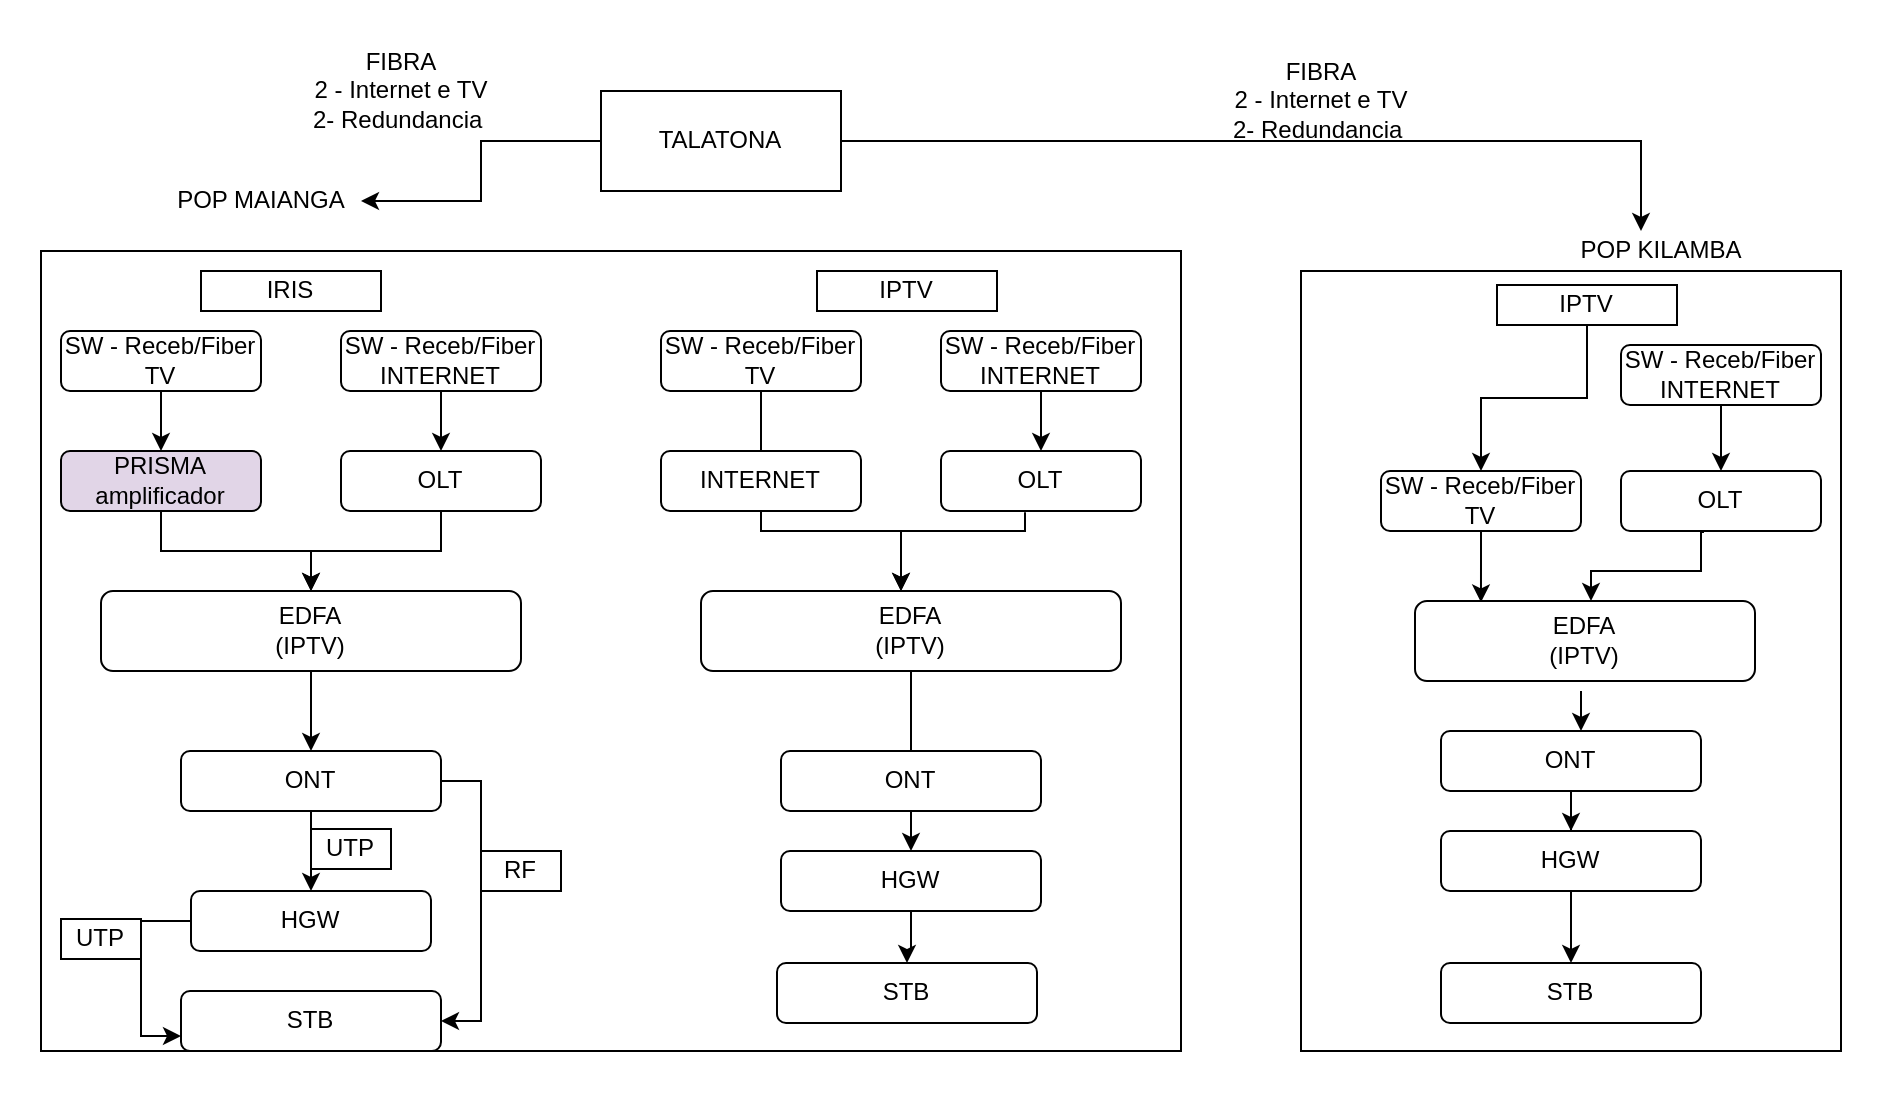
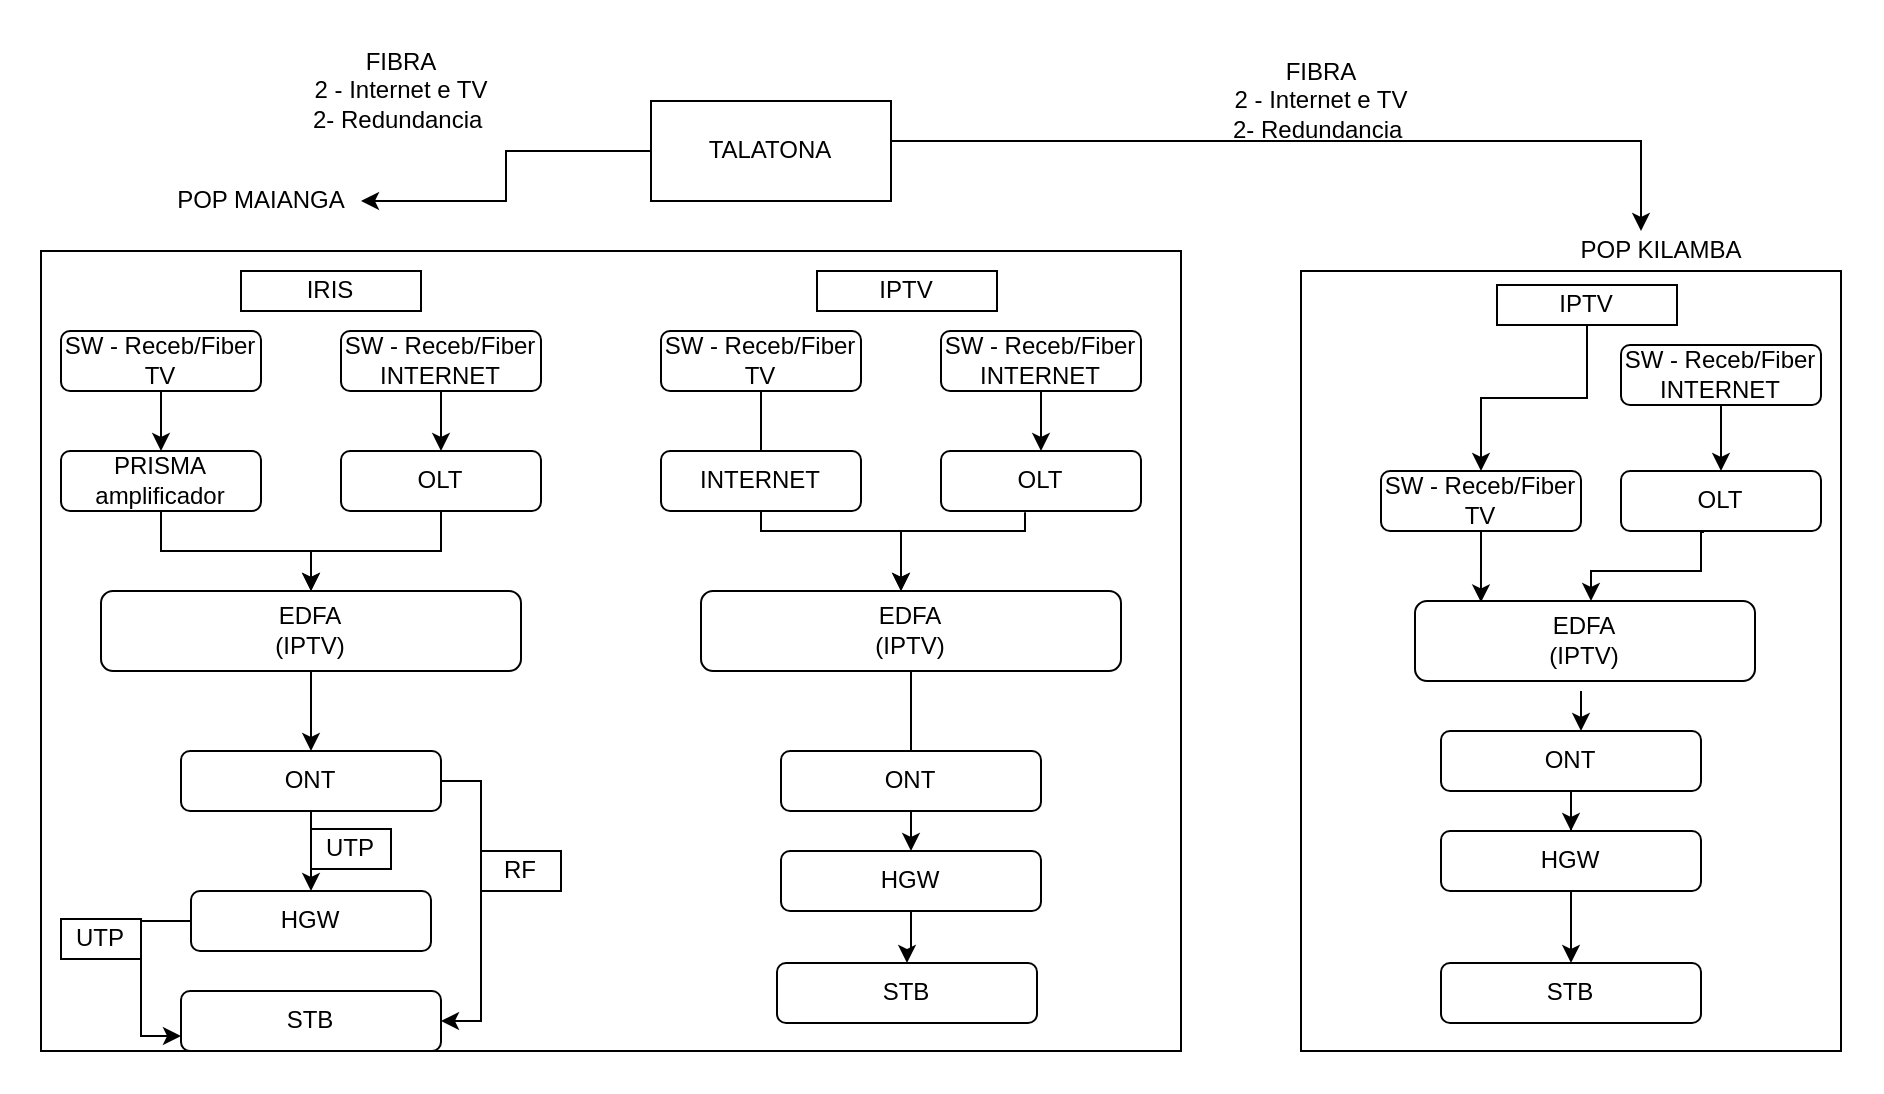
  <mxCell id="0" />
  <mxCell id="1" parent="0" />
  <mxCell id="2" value="" style="edgeStyle=orthogonalEdgeStyle;rounded=0;orthogonalLoop=1;jettySize=auto;html=1;" edge="1" parent="1" source="4" target="6"><mxGeometry relative="1" as="geometry"><mxPoint x="200" y="70" as="targetPoint" /></mxGeometry></mxCell>
  <mxCell id="3" value="" style="edgeStyle=orthogonalEdgeStyle;rounded=0;orthogonalLoop=1;jettySize=auto;html=1;" edge="1" parent="1" source="4"><mxGeometry relative="1" as="geometry"><mxPoint x="820" y="115" as="targetPoint" /><Array as="points"><mxPoint x="820" y="70" /><mxPoint x="820" y="114" /></Array></mxGeometry></mxCell>
- <mxCell id="4" value="TALATONA" style="whiteSpace=wrap;html=1;" vertex="1" parent="1"><mxGeometry x="300" y="45" width="120" height="50" as="geometry" /></mxCell>
+ <mxCell id="4" value="TALATONA" style="whiteSpace=wrap;html=1;" vertex="1" parent="1"><mxGeometry x="325" y="50" width="120" height="50" as="geometry" /></mxCell>
  <mxCell id="5" value="" style="whiteSpace=wrap;html=1;" vertex="1" parent="1"><mxGeometry x="20" y="125" width="570" height="400" as="geometry" /></mxCell>
  <mxCell id="6" value="POP MAIANGA" style="text;html=1;align=center;verticalAlign=middle;resizable=0;points=[];autosize=1;strokeColor=none;fillColor=none;" vertex="1" parent="1"><mxGeometry x="80" y="90" width="100" height="20" as="geometry" /></mxCell>
  <mxCell id="7" value="" style="whiteSpace=wrap;html=1;" vertex="1" parent="1"><mxGeometry x="650" y="135" width="270" height="390" as="geometry" /></mxCell>
  <mxCell id="8" value="POP KILAMBA" style="text;html=1;align=center;verticalAlign=middle;resizable=0;points=[];autosize=1;strokeColor=none;fillColor=none;" vertex="1" parent="1"><mxGeometry x="780" y="115" width="100" height="20" as="geometry" /></mxCell>
  <mxCell id="9" value="FIBRA&lt;br&gt;2 - Internet e TV&lt;br&gt;2- Redundancia&amp;nbsp;" style="text;html=1;align=center;verticalAlign=middle;resizable=0;points=[];autosize=1;strokeColor=none;fillColor=none;" vertex="1" parent="1"><mxGeometry x="150" y="20" width="100" height="50" as="geometry" /></mxCell>
  <mxCell id="10" value="" style="edgeStyle=orthogonalEdgeStyle;rounded=0;orthogonalLoop=1;jettySize=auto;html=1;" edge="1" parent="1" source="11" target="14"><mxGeometry relative="1" as="geometry" /></mxCell>
  <mxCell id="11" value="SW - Receb/Fiber&lt;br&gt;TV" style="rounded=1;whiteSpace=wrap;html=1;" vertex="1" parent="1"><mxGeometry x="30" y="165" width="100" height="30" as="geometry" /></mxCell>
  <mxCell id="12" value="FIBRA&lt;br&gt;2 - Internet e TV&lt;br&gt;2- Redundancia&amp;nbsp;" style="text;html=1;align=center;verticalAlign=middle;resizable=0;points=[];autosize=1;strokeColor=none;fillColor=none;" vertex="1" parent="1"><mxGeometry x="610" y="25" width="100" height="50" as="geometry" /></mxCell>
  <mxCell id="13" value="" style="edgeStyle=orthogonalEdgeStyle;rounded=0;orthogonalLoop=1;jettySize=auto;html=1;" edge="1" parent="1" source="14" target="16"><mxGeometry relative="1" as="geometry" /></mxCell>
- <mxCell id="14" value="PRISMA&lt;br&gt;amplificador" style="rounded=1;whiteSpace=wrap;html=1;fillColor=#e1d5e7;" vertex="1" parent="1"><mxGeometry x="30" y="225" width="100" height="30" as="geometry" /></mxCell>
+ <mxCell id="14" value="PRISMA&lt;br&gt;amplificador" style="rounded=1;whiteSpace=wrap;html=1;" vertex="1" parent="1"><mxGeometry x="30" y="225" width="100" height="30" as="geometry" /></mxCell>
  <mxCell id="15" value="" style="edgeStyle=orthogonalEdgeStyle;rounded=0;orthogonalLoop=1;jettySize=auto;html=1;" edge="1" parent="1" source="16" target="23"><mxGeometry relative="1" as="geometry" /></mxCell>
  <mxCell id="16" value="EDFA&lt;br&gt;(IPTV)" style="rounded=1;whiteSpace=wrap;html=1;" vertex="1" parent="1"><mxGeometry x="50" y="295" width="210" height="40" as="geometry" /></mxCell>
  <mxCell id="17" value="" style="edgeStyle=orthogonalEdgeStyle;rounded=0;orthogonalLoop=1;jettySize=auto;html=1;" edge="1" parent="1" source="18" target="16"><mxGeometry relative="1" as="geometry" /></mxCell>
  <mxCell id="18" value="OLT" style="rounded=1;whiteSpace=wrap;html=1;" vertex="1" parent="1"><mxGeometry x="170" y="225" width="100" height="30" as="geometry" /></mxCell>
  <mxCell id="19" value="" style="edgeStyle=orthogonalEdgeStyle;rounded=0;orthogonalLoop=1;jettySize=auto;html=1;" edge="1" parent="1" source="20"><mxGeometry relative="1" as="geometry"><mxPoint x="220" y="225" as="targetPoint" /></mxGeometry></mxCell>
  <mxCell id="20" value="SW - Receb/Fiber&lt;br&gt;INTERNET" style="rounded=1;whiteSpace=wrap;html=1;" vertex="1" parent="1"><mxGeometry x="170" y="165" width="100" height="30" as="geometry" /></mxCell>
  <mxCell id="21" value="" style="edgeStyle=orthogonalEdgeStyle;rounded=0;orthogonalLoop=1;jettySize=auto;html=1;entryX=0.5;entryY=0;entryDx=0;entryDy=0;" edge="1" parent="1" source="23" target="26"><mxGeometry relative="1" as="geometry"><mxPoint x="155" y="425" as="targetPoint" /></mxGeometry></mxCell>
  <mxCell id="22" value="" style="edgeStyle=orthogonalEdgeStyle;rounded=0;orthogonalLoop=1;jettySize=auto;html=1;entryX=1;entryY=0.5;entryDx=0;entryDy=0;" edge="1" parent="1" source="23" target="24"><mxGeometry relative="1" as="geometry"><mxPoint x="300" y="390" as="targetPoint" /><Array as="points"><mxPoint x="240" y="390" /><mxPoint x="240" y="510" /></Array></mxGeometry></mxCell>
  <mxCell id="23" value="ONT" style="rounded=1;whiteSpace=wrap;html=1;" vertex="1" parent="1"><mxGeometry x="90" y="375" width="130" height="30" as="geometry" /></mxCell>
  <mxCell id="24" value="STB" style="rounded=1;whiteSpace=wrap;html=1;" vertex="1" parent="1"><mxGeometry x="90" y="495" width="130" height="30" as="geometry" /></mxCell>
  <mxCell id="25" style="edgeStyle=orthogonalEdgeStyle;rounded=0;orthogonalLoop=1;jettySize=auto;html=1;entryX=0;entryY=0.75;entryDx=0;entryDy=0;exitX=0;exitY=0.5;exitDx=0;exitDy=0;" edge="1" parent="1" source="26" target="24"><mxGeometry relative="1" as="geometry"><Array as="points"><mxPoint x="70" y="460" /><mxPoint x="70" y="518" /></Array></mxGeometry></mxCell>
  <mxCell id="26" value="HGW" style="rounded=1;whiteSpace=wrap;html=1;" vertex="1" parent="1"><mxGeometry x="95" y="445" width="120" height="30" as="geometry" /></mxCell>
  <mxCell id="27" value="" style="edgeStyle=orthogonalEdgeStyle;rounded=0;orthogonalLoop=1;jettySize=auto;html=1;" edge="1" parent="1" source="28" target="31"><mxGeometry relative="1" as="geometry"><Array as="points"><mxPoint x="380" y="265" /><mxPoint x="450" y="265" /></Array></mxGeometry></mxCell>
  <mxCell id="28" value="SW - Receb/Fiber&lt;br&gt;TV" style="rounded=1;whiteSpace=wrap;html=1;" vertex="1" parent="1"><mxGeometry x="330" y="165" width="100" height="30" as="geometry" /></mxCell>
  <mxCell id="29" value="INTERNET" style="rounded=1;whiteSpace=wrap;html=1;" vertex="1" parent="1"><mxGeometry x="330" y="225" width="100" height="30" as="geometry" /></mxCell>
  <mxCell id="30" value="" style="edgeStyle=orthogonalEdgeStyle;rounded=0;orthogonalLoop=1;jettySize=auto;html=1;" edge="1" parent="1" source="31" target="39"><mxGeometry relative="1" as="geometry" /></mxCell>
  <mxCell id="31" value="EDFA&lt;br&gt;(IPTV)" style="rounded=1;whiteSpace=wrap;html=1;" vertex="1" parent="1"><mxGeometry x="350" y="295" width="210" height="40" as="geometry" /></mxCell>
  <mxCell id="32" value="" style="edgeStyle=orthogonalEdgeStyle;rounded=0;orthogonalLoop=1;jettySize=auto;html=1;exitX=0.42;exitY=1.022;exitDx=0;exitDy=0;exitPerimeter=0;" edge="1" parent="1" source="33"><mxGeometry relative="1" as="geometry"><mxPoint x="450" y="295" as="targetPoint" /><Array as="points"><mxPoint x="512" y="265" /><mxPoint x="450" y="265" /></Array></mxGeometry></mxCell>
  <mxCell id="33" value="OLT" style="rounded=1;whiteSpace=wrap;html=1;" vertex="1" parent="1"><mxGeometry x="470" y="225" width="100" height="30" as="geometry" /></mxCell>
  <mxCell id="34" value="" style="edgeStyle=orthogonalEdgeStyle;rounded=0;orthogonalLoop=1;jettySize=auto;html=1;" edge="1" parent="1" source="35" target="33"><mxGeometry relative="1" as="geometry" /></mxCell>
  <mxCell id="35" value="SW - Receb/Fiber&lt;br&gt;INTERNET" style="rounded=1;whiteSpace=wrap;html=1;" vertex="1" parent="1"><mxGeometry x="470" y="165" width="100" height="30" as="geometry" /></mxCell>
  <mxCell id="36" value="ONT" style="rounded=1;whiteSpace=wrap;html=1;" vertex="1" parent="1"><mxGeometry x="390" y="375" width="130" height="30" as="geometry" /></mxCell>
  <mxCell id="37" value="STB" style="rounded=1;whiteSpace=wrap;html=1;" vertex="1" parent="1"><mxGeometry x="388" y="481" width="130" height="30" as="geometry" /></mxCell>
  <mxCell id="38" value="" style="edgeStyle=orthogonalEdgeStyle;rounded=0;orthogonalLoop=1;jettySize=auto;html=1;" edge="1" parent="1" source="39" target="37"><mxGeometry relative="1" as="geometry" /></mxCell>
  <mxCell id="39" value="HGW" style="rounded=1;whiteSpace=wrap;html=1;" vertex="1" parent="1"><mxGeometry x="390" y="425" width="130" height="30" as="geometry" /></mxCell>
  <mxCell id="40" value="RF" style="whiteSpace=wrap;html=1;" vertex="1" parent="1"><mxGeometry x="240" y="425" width="40" height="20" as="geometry" /></mxCell>
  <mxCell id="41" value="UTP" style="whiteSpace=wrap;html=1;" vertex="1" parent="1"><mxGeometry x="155" y="414" width="40" height="20" as="geometry" /></mxCell>
  <mxCell id="42" value="UTP" style="whiteSpace=wrap;html=1;" vertex="1" parent="1"><mxGeometry x="30" y="459" width="40" height="20" as="geometry" /></mxCell>
- <mxCell id="43" value="IRIS" style="whiteSpace=wrap;html=1;" vertex="1" parent="1"><mxGeometry x="100" y="135" width="90" height="20" as="geometry" /></mxCell>
+ <mxCell id="43" value="IRIS" style="whiteSpace=wrap;html=1;" vertex="1" parent="1"><mxGeometry x="120" y="135" width="90" height="20" as="geometry" /></mxCell>
  <mxCell id="44" value="IPTV" style="whiteSpace=wrap;html=1;" vertex="1" parent="1"><mxGeometry x="408" y="135" width="90" height="20" as="geometry" /></mxCell>
  <mxCell id="45" value="" style="edgeStyle=orthogonalEdgeStyle;rounded=0;orthogonalLoop=1;jettySize=auto;html=1;entryX=0.194;entryY=0.017;entryDx=0;entryDy=0;entryPerimeter=0;" edge="1" parent="1" source="46" target="47"><mxGeometry relative="1" as="geometry" /></mxCell>
  <mxCell id="46" value="SW - Receb/Fiber&lt;br&gt;TV" style="rounded=1;whiteSpace=wrap;html=1;" vertex="1" parent="1"><mxGeometry x="690" y="235" width="100" height="30" as="geometry" /></mxCell>
  <mxCell id="47" value="EDFA&lt;br&gt;(IPTV)" style="rounded=1;whiteSpace=wrap;html=1;" vertex="1" parent="1"><mxGeometry x="707" y="300" width="170" height="40" as="geometry" /></mxCell>
  <mxCell id="48" value="" style="edgeStyle=orthogonalEdgeStyle;rounded=0;orthogonalLoop=1;jettySize=auto;html=1;exitX=0.41;exitY=1.033;exitDx=0;exitDy=0;exitPerimeter=0;" edge="1" parent="1" source="49" target="47"><mxGeometry relative="1" as="geometry"><Array as="points"><mxPoint x="851" y="250" /><mxPoint x="850" y="250" /><mxPoint x="850" y="285" /><mxPoint x="795" y="285" /></Array></mxGeometry></mxCell>
  <mxCell id="49" value="OLT" style="rounded=1;whiteSpace=wrap;html=1;" vertex="1" parent="1"><mxGeometry x="810" y="235" width="100" height="30" as="geometry" /></mxCell>
  <mxCell id="50" value="" style="edgeStyle=orthogonalEdgeStyle;rounded=0;orthogonalLoop=1;jettySize=auto;html=1;" edge="1" parent="1" source="51" target="49"><mxGeometry relative="1" as="geometry" /></mxCell>
  <mxCell id="51" value="SW - Receb/Fiber&lt;br&gt;INTERNET" style="rounded=1;whiteSpace=wrap;html=1;" vertex="1" parent="1"><mxGeometry x="810" y="172" width="100" height="30" as="geometry" /></mxCell>
  <mxCell id="52" value="" style="edgeStyle=orthogonalEdgeStyle;rounded=0;orthogonalLoop=1;jettySize=auto;html=1;" edge="1" parent="1" source="53" target="56"><mxGeometry relative="1" as="geometry" /></mxCell>
  <mxCell id="53" value="ONT" style="rounded=1;whiteSpace=wrap;html=1;" vertex="1" parent="1"><mxGeometry x="720" y="365" width="130" height="30" as="geometry" /></mxCell>
  <mxCell id="54" value="STB" style="rounded=1;whiteSpace=wrap;html=1;" vertex="1" parent="1"><mxGeometry x="720" y="481" width="130" height="30" as="geometry" /></mxCell>
  <mxCell id="55" value="" style="edgeStyle=orthogonalEdgeStyle;rounded=0;orthogonalLoop=1;jettySize=auto;html=1;" edge="1" parent="1" source="56" target="54"><mxGeometry relative="1" as="geometry" /></mxCell>
  <mxCell id="56" value="HGW" style="rounded=1;whiteSpace=wrap;html=1;" vertex="1" parent="1"><mxGeometry x="720" y="415" width="130" height="30" as="geometry" /></mxCell>
  <mxCell id="57" value="" style="edgeStyle=orthogonalEdgeStyle;rounded=0;orthogonalLoop=1;jettySize=auto;html=1;" edge="1" parent="1" source="58" target="46"><mxGeometry relative="1" as="geometry" /></mxCell>
  <mxCell id="58" value="IPTV" style="whiteSpace=wrap;html=1;" vertex="1" parent="1"><mxGeometry x="748" y="142" width="90" height="20" as="geometry" /></mxCell>
  <mxCell id="59" value="" style="edgeStyle=orthogonalEdgeStyle;rounded=0;orthogonalLoop=1;jettySize=auto;html=1;" edge="1" parent="1"><mxGeometry relative="1" as="geometry"><mxPoint x="790" y="345" as="sourcePoint" /><mxPoint x="790" y="365" as="targetPoint" /></mxGeometry></mxCell>
